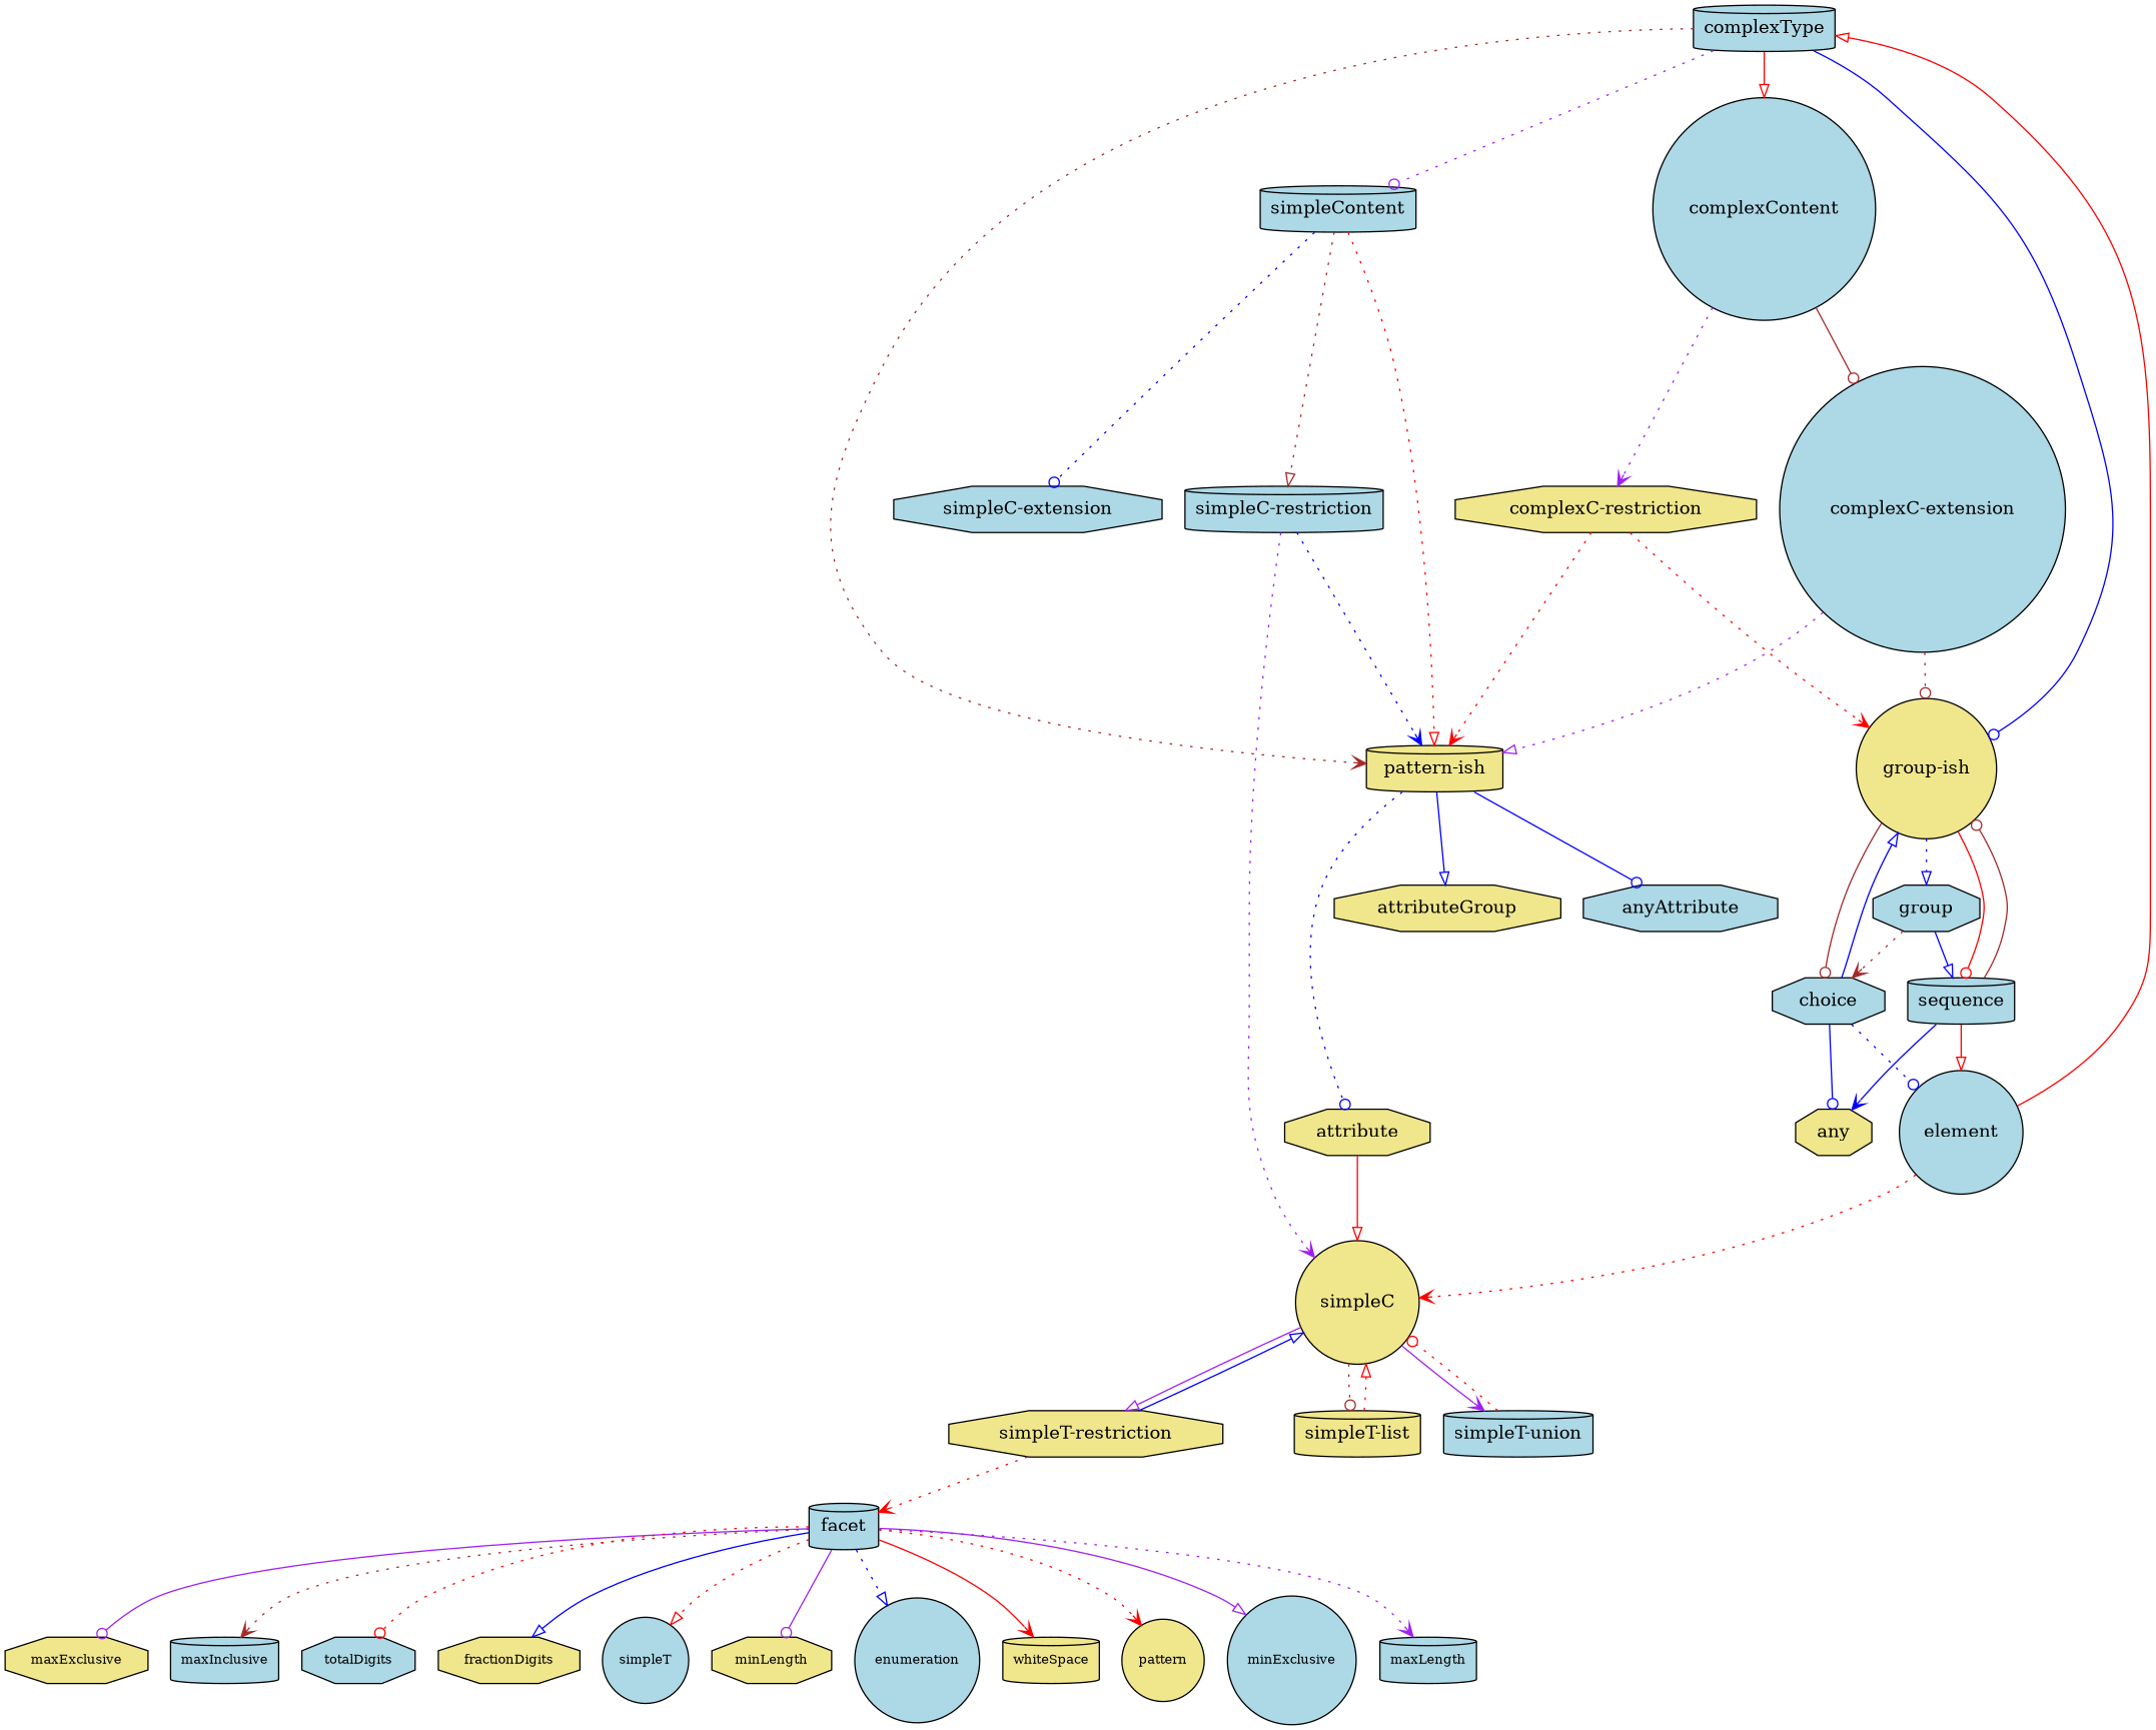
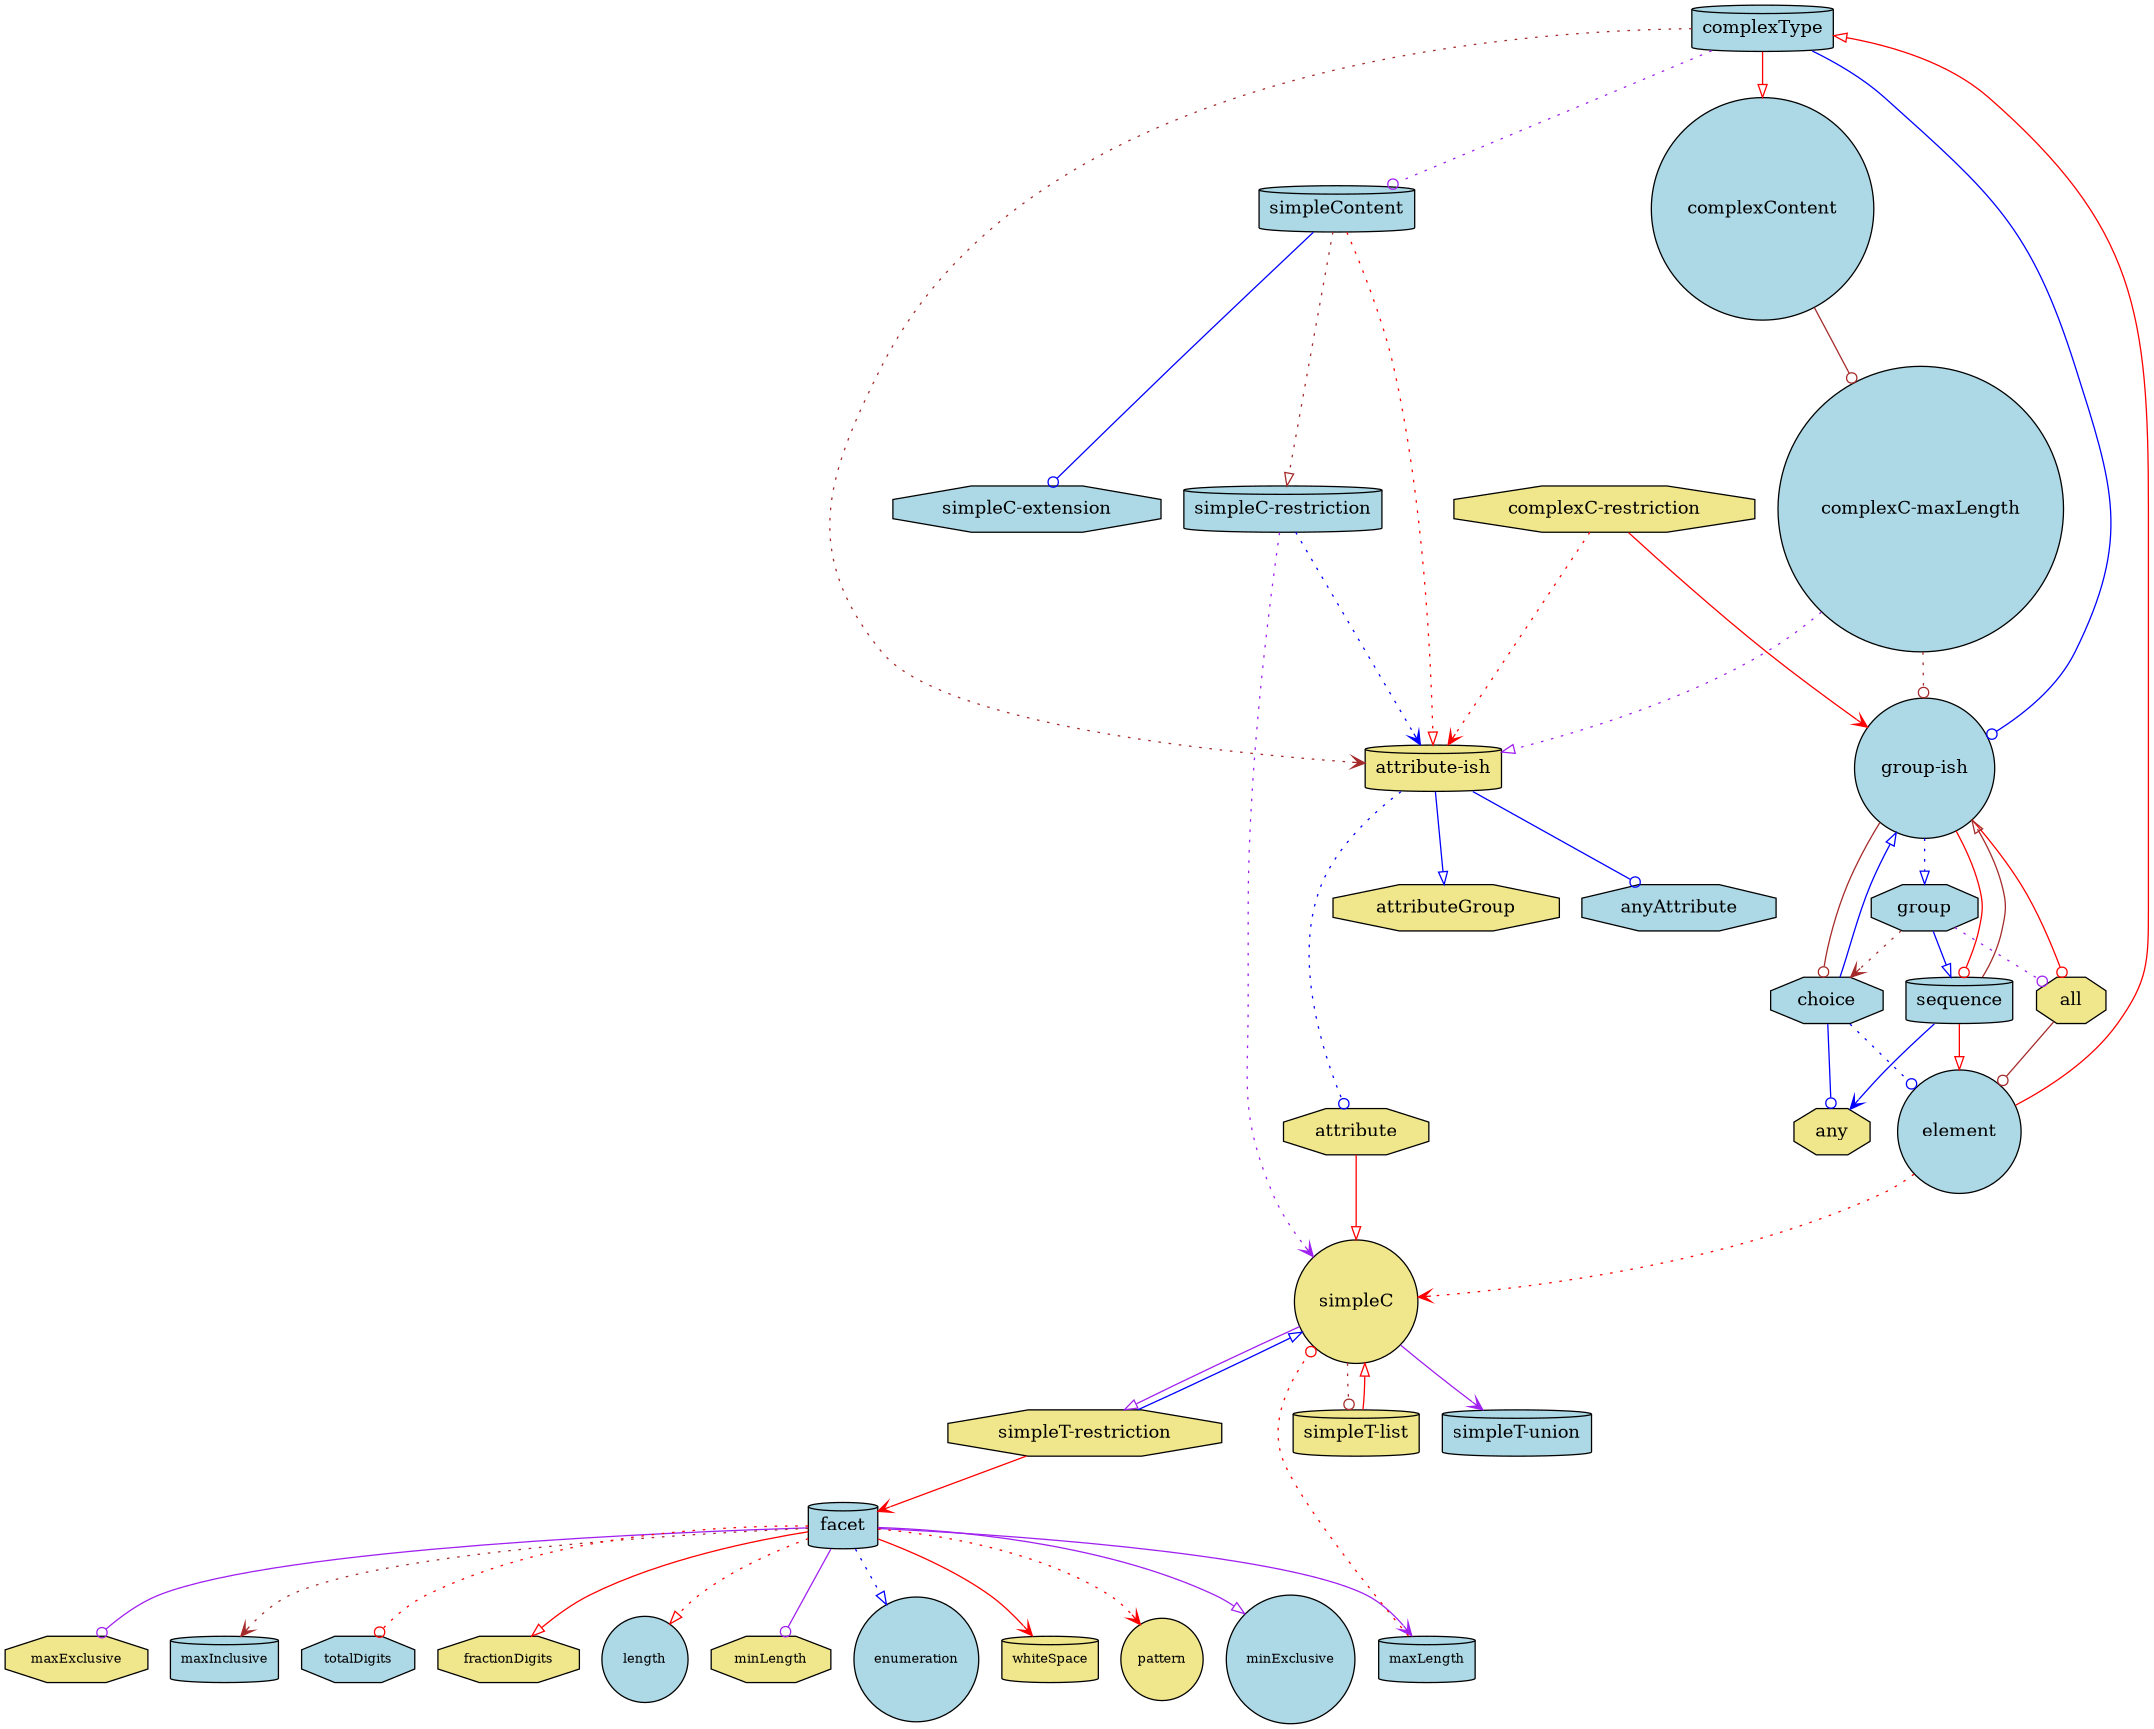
  digraph {
    node [fillcolor=lightblue shape=octagon style=filled]
    edge [arrowhead=odot color=red style=solid]
    complexType [shape=cylinder]
    simpleContent [shape=cylinder]
    complexContent [shape=circle]
-   "group-ish" [fillcolor=khaki shape=circle]
-   "attribute-ish" [fillcolor=khaki shape=cylinder label="pattern-ish"]
+   "group-ish" [shape=circle]
+   "attribute-ish" [fillcolor=khaki shape=cylinder]
    "simpleC-restriction" [shape=cylinder]
    "simpleC-extension"
    "complexC-restriction" [fillcolor=khaki]
-   "complexC-extension" [shape=circle]
+   "complexC-extension" [shape=circle label="complexC-maxLength"]
    group
+   all [fillcolor=khaki]
    choice
    sequence [shape=cylinder]
    attribute [fillcolor=khaki]
    attributeGroup [fillcolor=khaki]
    anyAttribute
    n17 [fillcolor=khaki label=simpleC shape=circle]
    element [shape=circle]
    any [fillcolor=khaki]
    "simpleT-restriction" [fillcolor=khaki]
    "simpleT-list" [fillcolor=khaki shape=cylinder]
    "simpleT-union" [shape=cylinder]
    facet [shape=cylinder]
    minExclusive [fontsize=10 shape=circle]
    maxExclusive [fillcolor=khaki fontsize=10]
    maxInclusive [fontsize=10 shape=cylinder]
    totalDigits [fontsize=10]
    fractionDigits [fillcolor=khaki fontsize=10]
-   length [fontsize=10 shape=circle label=simpleT]
+   length [fontsize=10 shape=circle]
    minLength [fillcolor=khaki fontsize=10]
    maxLength [fontsize=10 shape=cylinder]
    enumeration [fontsize=10 shape=circle]
    whiteSpace [fillcolor=khaki fontsize=10 shape=cylinder]
    pattern [fillcolor=khaki fontsize=10 shape=circle]
    complexType -> simpleContent [color=purple style=dotted]
    complexType -> complexContent [arrowhead=onormal]
    complexType -> "group-ish" [color=blue]
    complexType -> "attribute-ish" [arrowhead=vee color=brown style=dotted]
    simpleContent -> "attribute-ish" [arrowhead=onormal style=dotted]
    simpleContent -> "simpleC-restriction" [arrowhead=onormal color=brown style=dotted]
-   simpleContent -> "simpleC-extension" [color=blue style=dotted]
-   complexContent -> "complexC-restriction" [arrowhead=vee color=purple style=dotted]
+   simpleContent -> "simpleC-extension" [color=blue]
    complexContent -> "complexC-extension" [color=brown]
    "group-ish" -> group [arrowhead=onormal color=blue style=dotted]
+   "group-ish" -> all
    "group-ish" -> choice [color=brown]
    "group-ish" -> sequence
    "attribute-ish" -> attribute [color=blue style=dotted]
    "attribute-ish" -> attributeGroup [arrowhead=onormal color=blue]
    "attribute-ish" -> anyAttribute [color=blue]
    "simpleC-restriction" -> "attribute-ish" [arrowhead=vee color=blue style=dotted]
    "simpleC-restriction" -> n17 [arrowhead=vee color=purple style=dotted]
-   "complexC-restriction" -> "group-ish" [arrowhead=vee style=dotted]
+   "complexC-restriction" -> "group-ish" [arrowhead=vee]
    "complexC-restriction" -> "attribute-ish" [arrowhead=vee style=dotted]
    "complexC-extension" -> "group-ish" [color=brown style=dotted]
    "complexC-extension" -> "attribute-ish" [arrowhead=onormal color=purple style=dotted]
+   group -> all [color=purple style=dotted]
    group -> choice [arrowhead=vee color=brown style=dotted]
    group -> sequence [arrowhead=onormal color=blue]
+   all -> element [color=brown]
    choice -> "group-ish" [arrowhead=onormal color=blue]
    choice -> element [color=blue style=dotted]
    choice -> any [color=blue]
-   sequence -> "group-ish" [color=brown]
+   sequence -> "group-ish" [arrowhead=onormal color=brown]
    sequence -> element [arrowhead=onormal]
    sequence -> any [arrowhead=vee color=blue]
    attribute -> n17 [arrowhead=onormal]
    n17 -> "simpleT-restriction" [arrowhead=onormal color=purple]
    n17 -> "simpleT-list" [color=brown style=dotted]
    n17 -> "simpleT-union" [arrowhead=vee color=purple]
    element -> complexType [arrowhead=onormal]
    element -> n17 [arrowhead=vee style=dotted]
    "simpleT-restriction" -> n17 [arrowhead=onormal color=blue]
-   "simpleT-restriction" -> facet [arrowhead=vee style=dotted]
-   "simpleT-list" -> n17 [arrowhead=onormal style=dotted]
-   "simpleT-union" -> n17 [style=dotted]
+   "simpleT-restriction" -> facet [arrowhead=vee]
+   "simpleT-list" -> n17 [arrowhead=onormal]
+   maxLength -> n17 [style=dotted]
    facet -> minExclusive [arrowhead=onormal color=purple]
    facet -> maxExclusive [color=purple]
    facet -> maxInclusive [arrowhead=vee color=brown style=dotted]
    facet -> totalDigits [style=dotted]
-   facet -> fractionDigits [arrowhead=onormal color=blue]
+   facet -> fractionDigits [arrowhead=onormal]
    facet -> length [arrowhead=onormal style=dotted]
    facet -> minLength [color=purple]
-   facet -> maxLength [arrowhead=vee color=purple style=dotted]
+   facet -> maxLength [arrowhead=vee color=purple]
    facet -> enumeration [arrowhead=onormal color=blue style=dotted]
    facet -> whiteSpace [arrowhead=vee]
    facet -> pattern [arrowhead=vee style=dotted]
  }
